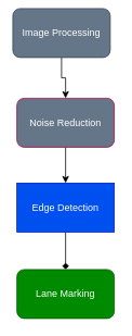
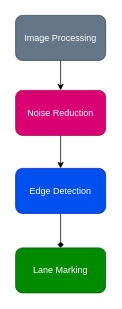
  <mxCell id="0" />
  <mxCell id="1" parent="0" />
  <mxCell id="2" style="edgeStyle=orthogonalEdgeStyle;rounded=0;orthogonalLoop=1;jettySize=auto;html=1;exitX=0.5;exitY=1;exitDx=0;exitDy=0;entryX=0.5;entryY=0;entryDx=0;entryDy=0;" edge="1" parent="1" source="3" target="5"><mxGeometry relative="1" as="geometry" /></mxCell>
- <mxCell id="3" value="Image Processing" style="rounded=1;whiteSpace=wrap;html=1;fillColor=#647687;strokeColor=#314354;fontColor=#ffffff;" vertex="1" parent="1"><mxGeometry x="15" y="10" width="120" height="60" as="geometry" /></mxCell>
+ <mxCell id="3" value="Image Processing" style="rounded=1;whiteSpace=wrap;html=1;fillColor=#647687;strokeColor=#314354;fontColor=#ffffff;" vertex="1" parent="1"><mxGeometry x="20" y="20" width="120" height="60" as="geometry" /></mxCell>
  <mxCell id="4" style="edgeStyle=orthogonalEdgeStyle;rounded=0;orthogonalLoop=1;jettySize=auto;html=1;exitX=0.5;exitY=1;exitDx=0;exitDy=0;entryX=0.5;entryY=0;entryDx=0;entryDy=0;" edge="1" parent="1" source="5" target="7"><mxGeometry relative="1" as="geometry" /></mxCell>
- <mxCell id="5" value="Noise Reduction" style="rounded=1;whiteSpace=wrap;html=1;fillColor=#647687;fontColor=#ffffff;strokeColor=#A50040;" vertex="1" parent="1"><mxGeometry x="20" y="120" width="120" height="60" as="geometry" /></mxCell>
+ <mxCell id="5" value="Noise Reduction" style="rounded=1;whiteSpace=wrap;html=1;fillColor=#d80073;fontColor=#ffffff;strokeColor=#A50040;" vertex="1" parent="1"><mxGeometry x="20" y="120" width="120" height="60" as="geometry" /></mxCell>
  <mxCell id="6" style="edgeStyle=orthogonalEdgeStyle;rounded=0;orthogonalLoop=1;jettySize=auto;html=1;exitX=0.5;exitY=1;exitDx=0;exitDy=0;entryX=0.5;entryY=0;entryDx=0;entryDy=0;endArrow=diamond;" edge="1" parent="1" source="7" target="8"><mxGeometry relative="1" as="geometry" /></mxCell>
- <mxCell id="7" value="Edge Detection" style="whiteSpace=wrap;html=1;fillColor=#0050ef;fontColor=#ffffff;strokeColor=#001DBC;rounded=0;" vertex="1" parent="1"><mxGeometry x="20" y="224" width="120" height="60" as="geometry" /></mxCell>
+ <mxCell id="7" value="Edge Detection" style="rounded=1;whiteSpace=wrap;html=1;fillColor=#0050ef;fontColor=#ffffff;strokeColor=#001DBC;" vertex="1" parent="1"><mxGeometry x="20" y="224" width="120" height="60" as="geometry" /></mxCell>
  <mxCell id="8" value="Lane Marking" style="rounded=1;whiteSpace=wrap;html=1;fillColor=#008a00;fontColor=#ffffff;strokeColor=#005700;" vertex="1" parent="1"><mxGeometry x="20" y="330" width="120" height="60" as="geometry" /></mxCell>
